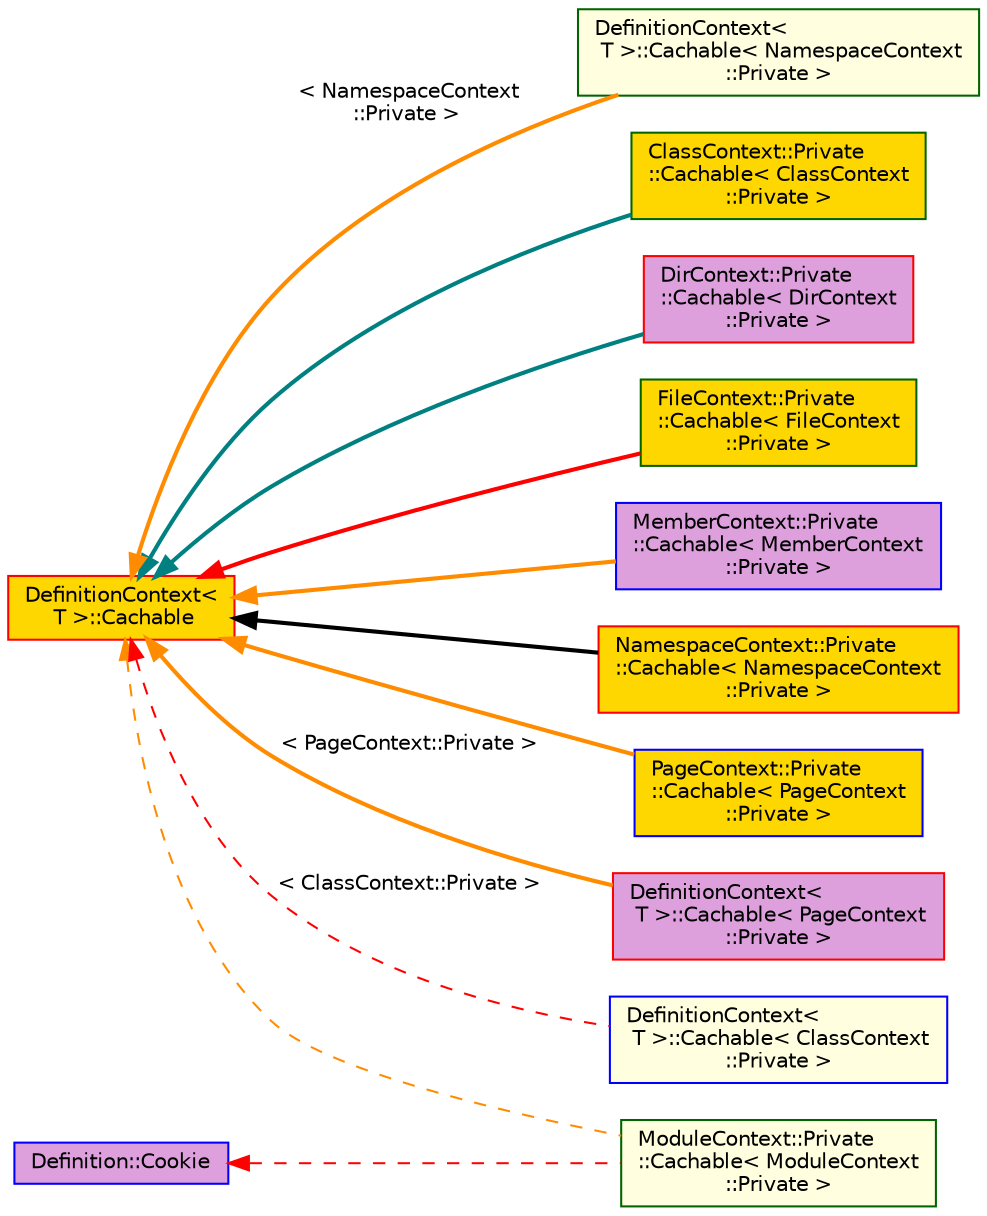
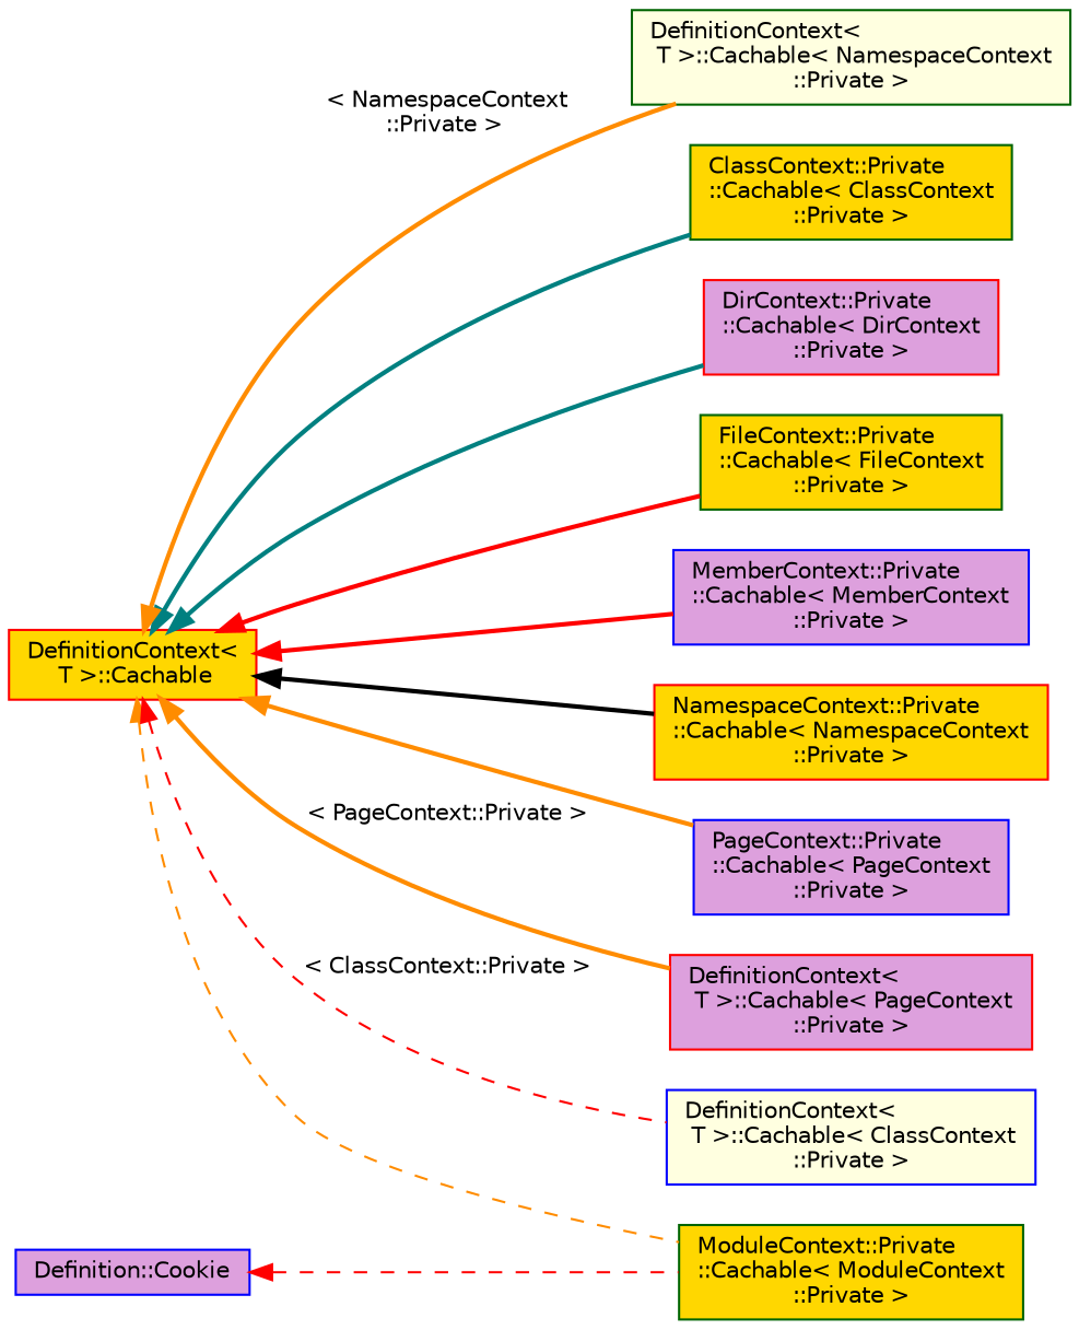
  digraph {
    fontname="DejaVu Sans"
    rankdir=LR
    node [color=red fillcolor=gold fontname="DejaVu Sans" fontsize=10 shape=record style=filled]
    edge [color=darkorange dir=back fontname="DejaVu Sans" fontsize=10 labelfontname=Helvetica labelfontsize=10 style=bold]
    n1 [fontcolor=black height=0.2 label="DefinitionContext\<\l T \>::Cachable" width=0.4]
    n2 [color=darkgreen height=0.2 label="ClassContext::Private\l::Cachable\< ClassContext\l::Private \>" width=0.4]
    n3 [fillcolor=plum height=0.2 label="DirContext::Private\l::Cachable\< DirContext\l::Private \>" width=0.4]
    n4 [color=darkgreen height=0.2 label="FileContext::Private\l::Cachable\< FileContext\l::Private \>" width=0.4]
    n5 [color=blue fillcolor=plum height=0.2 label="MemberContext::Private\l::Cachable\< MemberContext\l::Private \>" width=0.4]
-   n6 [color=darkgreen fillcolor=lightyellow height=0.2 label="ModuleContext::Private\l::Cachable\< ModuleContext\l::Private \>" width=0.4]
+   n6 [color=darkgreen height=0.2 label="ModuleContext::Private\l::Cachable\< ModuleContext\l::Private \>" width=0.4]
    n7 [height=0.2 label="NamespaceContext::Private\l::Cachable\< NamespaceContext\l::Private \>" width=0.4]
-   n8 [color=blue height=0.2 label="PageContext::Private\l::Cachable\< PageContext\l::Private \>" width=0.4]
+   n8 [color=blue fillcolor=plum height=0.2 label="PageContext::Private\l::Cachable\< PageContext\l::Private \>" width=0.4]
    n9 [fillcolor=plum height=0.2 label="DefinitionContext\<\l T \>::Cachable\< PageContext\l::Private \>" width=0.4]
    n10 [color=blue fillcolor=lightyellow height=0.2 label="DefinitionContext\<\l T \>::Cachable\< ClassContext\l::Private \>" width=0.4]
    n11 [color=darkgreen fillcolor=lightyellow height=0.2 label="DefinitionContext\<\l T \>::Cachable\< NamespaceContext\l::Private \>" width=0.4]
    n12 [color=blue fillcolor=plum height=0.2 label="Definition::Cookie" width=0.4]
    n1 -> n2 [color=teal]
    n1 -> n3 [color=teal]
    n1 -> n4 [color=red]
-   n1 -> n5
+   n1 -> n5 [color=red]
    n1 -> n6 [style=dashed]
    n1 -> n7 [color=black]
    n1 -> n8
    n1 -> n9 [label=" \< PageContext::Private \>"]
    n1 -> n10 [color=red label=" \< ClassContext::Private \>" style=dashed]
    n1 -> n11 [label=" \< NamespaceContext\l::Private \>"]
    n12 -> n6 [color=red style=dashed]
  }
